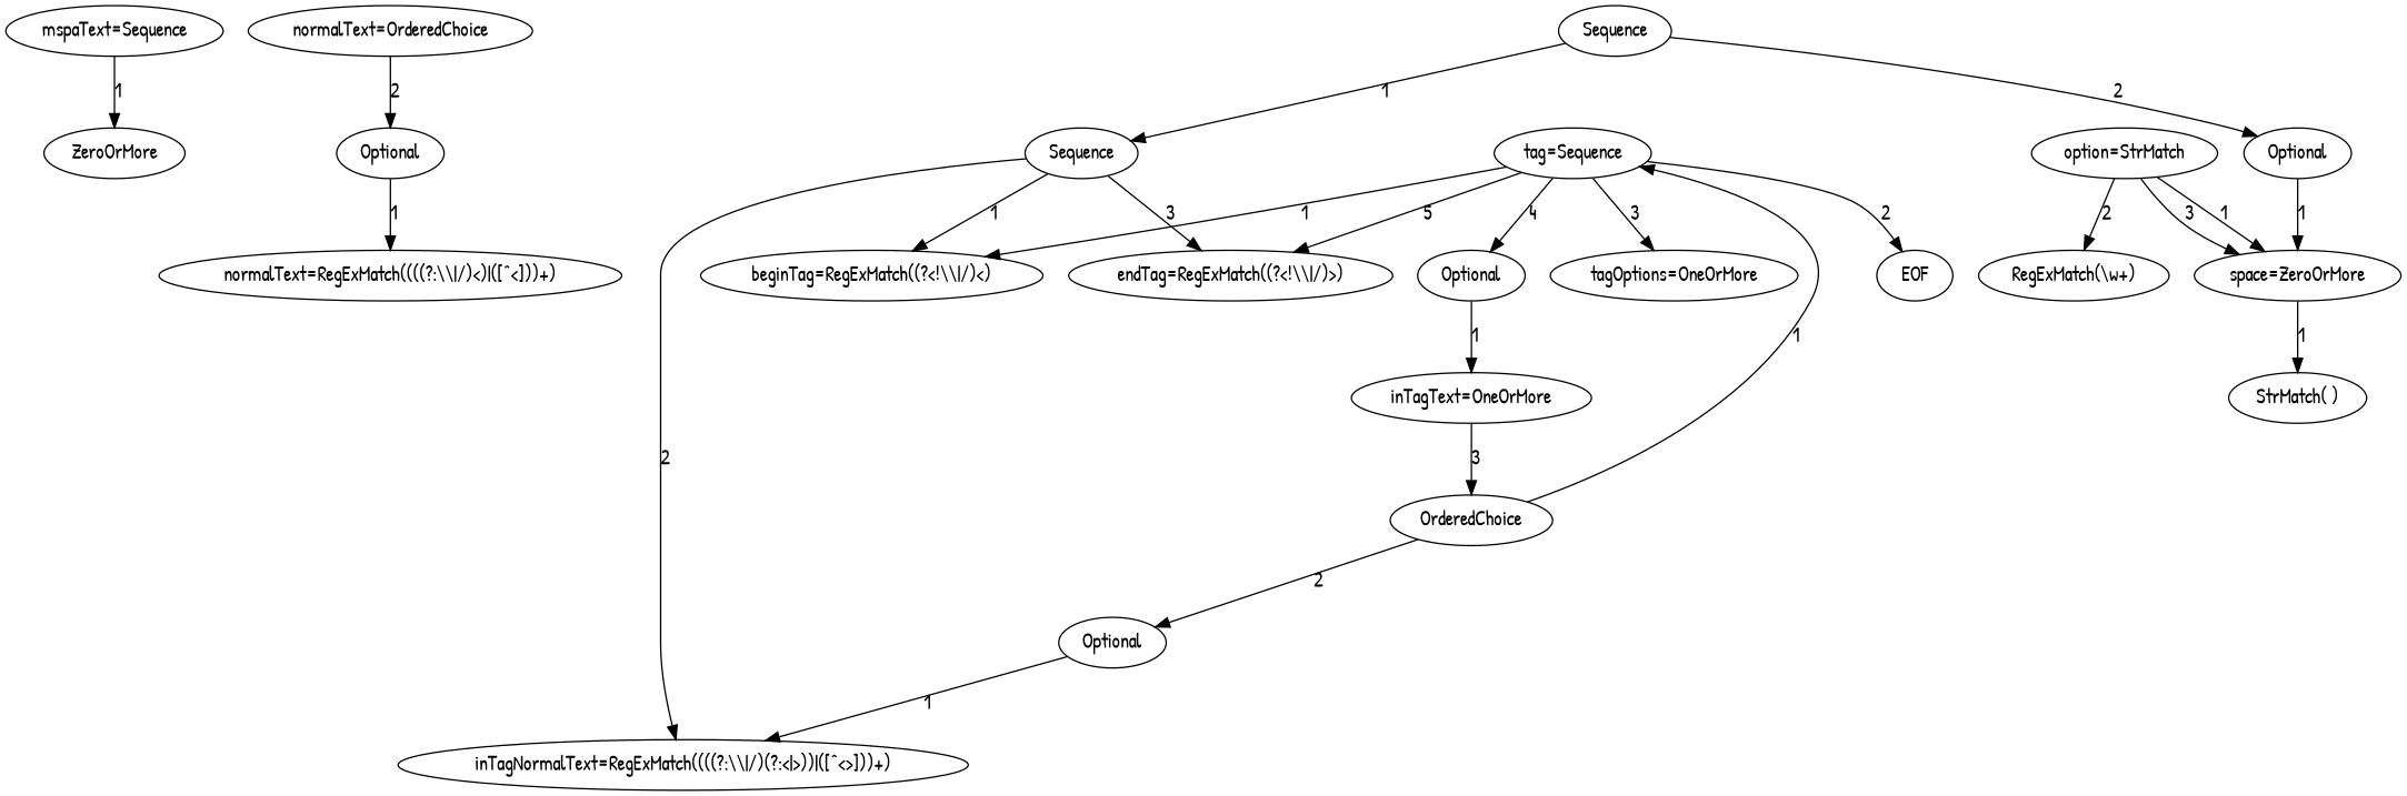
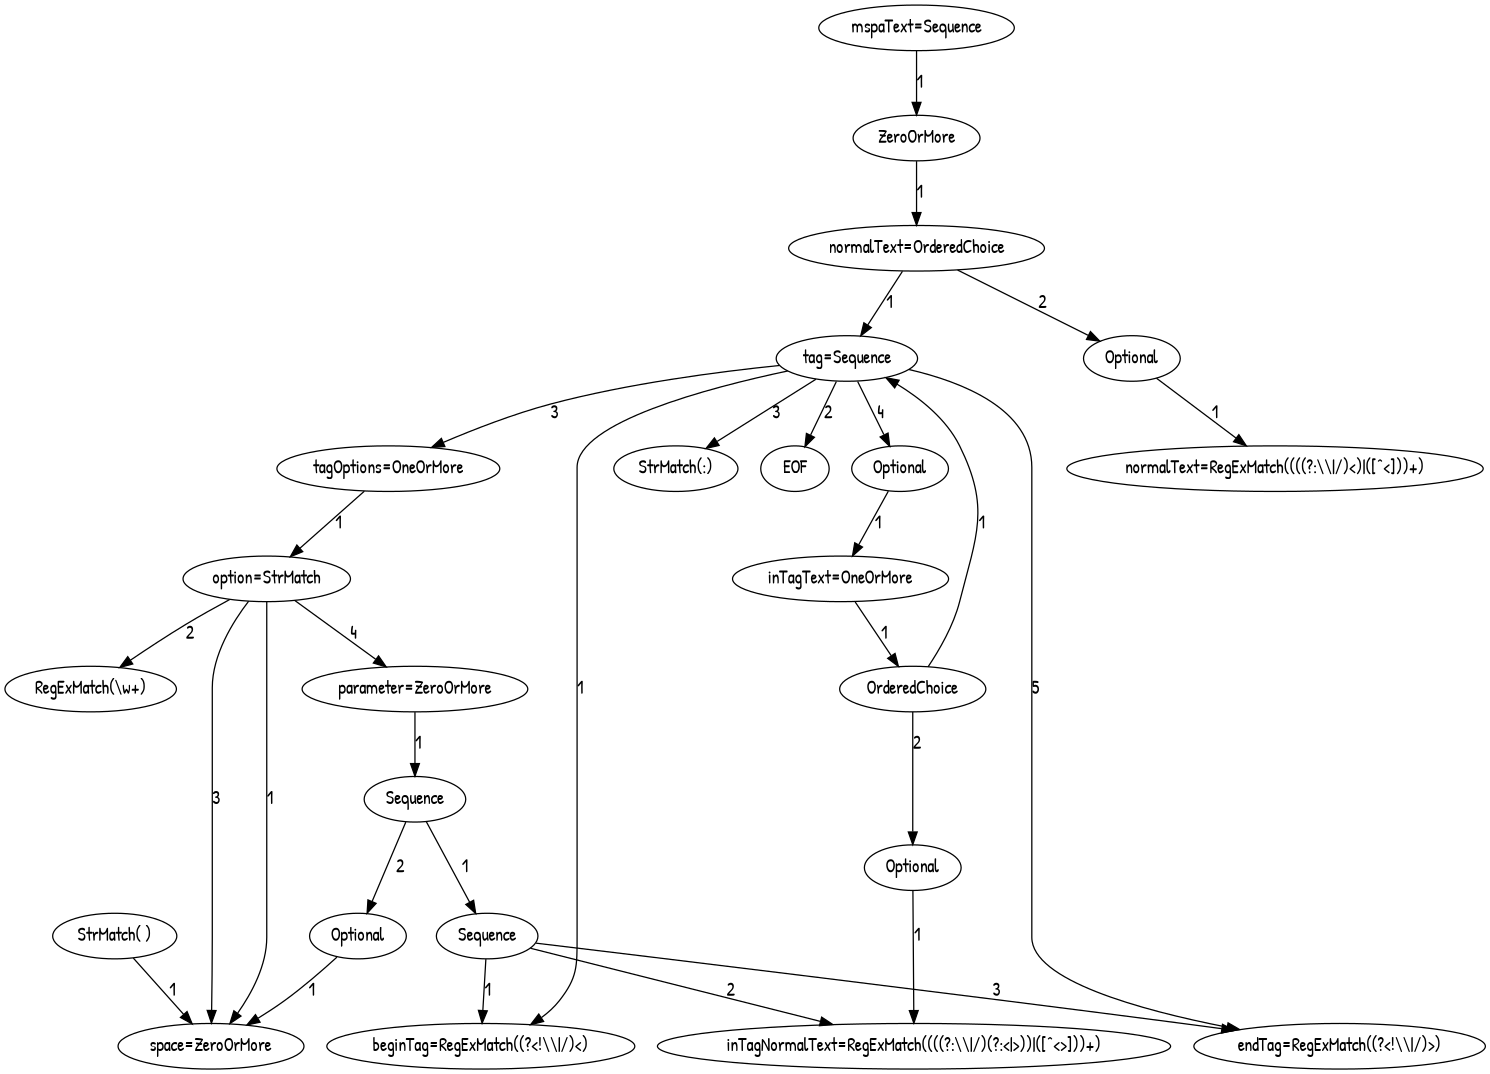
  digraph {
    fontname="Patrick Hand"
    node [fontname="Patrick Hand"]
    edge [fontname="Patrick Hand"]
    n1 [label="mspaText=Sequence"]
    n2 [label=ZeroOrMore]
    n3 [label="normalText=OrderedChoice"]
    n4 [label=EOF]
    n5 [label="tag=Sequence"]
    n6 [label=Optional]
    n7 [label="beginTag=RegExMatch((?<!\\\\|/)<)"]
    n8 [label="tagOptions=OneOrMore"]
    n9 [label="endTag=RegExMatch((?<!\\\\|/)>)"]
+   n10 [label="StrMatch(:)"]
    n11 [label=Optional]
    n12 [label="normalText=RegExMatch((((?:\\\\|/)<)|([^<]))+)"]
    n13 [label="option=StrMatch"]
    n14 [label="inTagText=OneOrMore"]
    n15 [label="space=ZeroOrMore"]
    n16 [label="RegExMatch(\\w+)"]
+   n17 [label="parameter=ZeroOrMore"]
    n18 [label="StrMatch( )"]
    n19 [label=Sequence]
    n20 [label=Sequence]
    n21 [label=Optional]
    n22 [label="inTagNormalText=RegExMatch((((?:\\\\|/)(?:<|>))|([^<>]))+)"]
    n23 [label=OrderedChoice]
    n24 [label=Optional]
    n1 -> n2 [label=1]
+   n2 -> n3 [label=1]
+   n3 -> n5 [label=1]
    n3 -> n6 [label=2]
    n5 -> n4 [label=2]
    n5 -> n7 [label=1]
    n5 -> n8 [label=3]
    n5 -> n9 [label=5]
+   n5 -> n10 [label=3]
    n5 -> n11 [label=4]
    n6 -> n12 [label=1]
+   n8 -> n13 [label=1]
    n11 -> n14 [label=1]
    n13 -> n15 [label=1]
    n13 -> n15 [label=3]
    n13 -> n16 [label=2]
-   n14 -> n23 [label=3]
-   n15 -> n18 [label=1]
+   n13 -> n17 [label=4]
+   n14 -> n23 [label=1]
+   n18 -> n15 [label=1]
+   n17 -> n19 [label=1]
    n19 -> n20 [label=1]
    n19 -> n21 [label=2]
    n20 -> n7 [label=1]
    n20 -> n9 [label=3]
    n20 -> n22 [label=2]
    n21 -> n15 [label=1]
    n23 -> n5 [label=1]
    n23 -> n24 [label=2]
    n24 -> n22 [label=1]
  }
